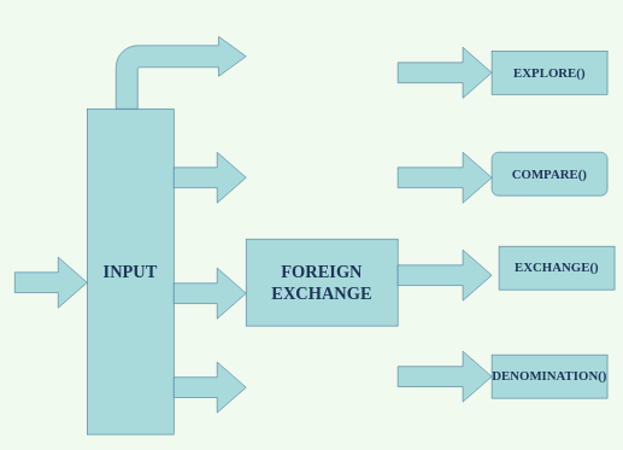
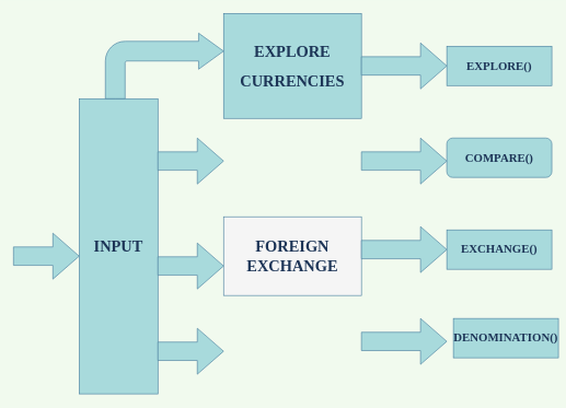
  <mxCell id="0" />
  <mxCell id="1" parent="0" />
  <mxCell id="2" value="&lt;h1&gt;&lt;font face=&quot;Times New Roman&quot;&gt;INPUT&lt;/font&gt;&lt;/h1&gt;" style="rounded=0;whiteSpace=wrap;html=1;fillColor=#A8DADC;strokeColor=#457B9D;fontColor=#1D3557;" vertex="1" parent="1"><mxGeometry x="120" y="150" width="120" height="450" as="geometry" /></mxCell>
- <mxCell id="4" value="&lt;h1&gt;&lt;font face=&quot;Times New Roman&quot;&gt;FOREIGN EXCHANGE&lt;/font&gt;&lt;/h1&gt;" style="rounded=0;whiteSpace=wrap;html=1;fillColor=#A8DADC;strokeColor=#457B9D;fontColor=#1D3557;" vertex="1" parent="1"><mxGeometry x="340" y="330" width="210" height="120" as="geometry" /></mxCell>
+ <mxCell id="3" value="&lt;h1&gt;&lt;font face=&quot;Times New Roman&quot;&gt;EXPLORE&lt;/font&gt;&lt;/h1&gt;&lt;h1&gt;&lt;font face=&quot;Times New Roman&quot;&gt;CURRENCIES&lt;/font&gt;&lt;/h1&gt;" style="rounded=0;whiteSpace=wrap;html=1;fillColor=#A8DADC;strokeColor=#457B9D;fontColor=#1D3557;" vertex="1" parent="1"><mxGeometry x="340" y="20" width="210" height="160" as="geometry" /></mxCell>
+ <mxCell id="4" value="&lt;h1&gt;&lt;font face=&quot;Times New Roman&quot;&gt;FOREIGN EXCHANGE&lt;/font&gt;&lt;/h1&gt;" style="rounded=0;whiteSpace=wrap;html=1;fillColor=#f5f5f5;strokeColor=#457B9D;fontColor=#1D3557;" vertex="1" parent="1"><mxGeometry x="340" y="330" width="210" height="120" as="geometry" /></mxCell>
  <mxCell id="5" value="&lt;h2&gt;&lt;font face=&quot;Times New Roman&quot;&gt;EXPLORE()&lt;/font&gt;&lt;/h2&gt;" style="rounded=0;whiteSpace=wrap;html=1;fillColor=#A8DADC;strokeColor=#457B9D;fontColor=#1D3557;" vertex="1" parent="1"><mxGeometry x="680" y="70" width="160" height="60" as="geometry" /></mxCell>
  <mxCell id="6" value="&lt;h2&gt;&lt;font face=&quot;Times New Roman&quot;&gt;COMPARE()&lt;/font&gt;&lt;/h2&gt;" style="whiteSpace=wrap;html=1;fillColor=#A8DADC;strokeColor=#457B9D;fontColor=#1D3557;rounded=1;" vertex="1" parent="1"><mxGeometry x="680" y="210" width="160" height="60" as="geometry" /></mxCell>
- <mxCell id="7" value="&lt;h2&gt;&lt;font face=&quot;Times New Roman&quot;&gt;EXCHANGE()&lt;/font&gt;&lt;/h2&gt;" style="rounded=0;whiteSpace=wrap;html=1;fillColor=#A8DADC;strokeColor=#457B9D;fontColor=#1D3557;" vertex="1" parent="1"><mxGeometry x="690" y="340" width="160" height="60" as="geometry" /></mxCell>
- <mxCell id="8" value="&lt;h2&gt;&lt;font face=&quot;Times New Roman&quot;&gt;DENOMINATION()&lt;/font&gt;&lt;/h2&gt;" style="rounded=0;whiteSpace=wrap;html=1;fillColor=#A8DADC;strokeColor=#457B9D;fontColor=#1D3557;" vertex="1" parent="1"><mxGeometry x="680" y="490" width="160" height="60" as="geometry" /></mxCell>
+ <mxCell id="7" value="&lt;h2&gt;&lt;font face=&quot;Times New Roman&quot;&gt;EXCHANGE()&lt;/font&gt;&lt;/h2&gt;" style="rounded=0;whiteSpace=wrap;html=1;fillColor=#A8DADC;strokeColor=#457B9D;fontColor=#1D3557;" vertex="1" parent="1"><mxGeometry x="680" y="350" width="160" height="60" as="geometry" /></mxCell>
+ <mxCell id="8" value="&lt;h2&gt;&lt;font face=&quot;Times New Roman&quot;&gt;DENOMINATION()&lt;/font&gt;&lt;/h2&gt;" style="rounded=0;whiteSpace=wrap;html=1;fillColor=#A8DADC;strokeColor=#457B9D;fontColor=#1D3557;" vertex="1" parent="1"><mxGeometry x="690" y="485" width="160" height="60" as="geometry" /></mxCell>
  <mxCell id="9" value="" style="html=1;shadow=0;dashed=0;align=center;verticalAlign=middle;shape=mxgraph.arrows2.arrow;dy=0.6;dx=40;notch=0;fontFamily=Times New Roman;fillColor=#A8DADC;strokeColor=#457B9D;fontColor=#1D3557;" vertex="1" parent="1"><mxGeometry x="20" y="355" width="100" height="70" as="geometry" /></mxCell>
  <mxCell id="10" value="" style="html=1;shadow=0;dashed=0;align=center;verticalAlign=middle;shape=mxgraph.arrows2.bendArrow;dy=15;dx=38;notch=0;arrowHead=55;rounded=1;fontFamily=Times New Roman;fillColor=#A8DADC;strokeColor=#457B9D;fontColor=#1D3557;" vertex="1" parent="1"><mxGeometry x="160" y="50" width="180" height="100" as="geometry" /></mxCell>
  <mxCell id="11" value="" style="html=1;shadow=0;dashed=0;align=center;verticalAlign=middle;shape=mxgraph.arrows2.arrow;dy=0.6;dx=40;notch=0;fontFamily=Times New Roman;fillColor=#A8DADC;strokeColor=#457B9D;fontColor=#1D3557;" vertex="1" parent="1"><mxGeometry x="240" y="210" width="100" height="70" as="geometry" /></mxCell>
  <mxCell id="12" value="" style="html=1;shadow=0;dashed=0;align=center;verticalAlign=middle;shape=mxgraph.arrows2.arrow;dy=0.6;dx=40;notch=0;fontFamily=Times New Roman;fillColor=#A8DADC;strokeColor=#457B9D;fontColor=#1D3557;" vertex="1" parent="1"><mxGeometry x="240" y="370" width="100" height="70" as="geometry" /></mxCell>
  <mxCell id="13" value="" style="html=1;shadow=0;dashed=0;align=center;verticalAlign=middle;shape=mxgraph.arrows2.arrow;dy=0.6;dx=40;notch=0;fontFamily=Times New Roman;fillColor=#A8DADC;strokeColor=#457B9D;fontColor=#1D3557;" vertex="1" parent="1"><mxGeometry x="240" y="500" width="100" height="70" as="geometry" /></mxCell>
  <mxCell id="14" value="" style="html=1;shadow=0;dashed=0;align=center;verticalAlign=middle;shape=mxgraph.arrows2.arrow;dy=0.6;dx=40;notch=0;fontFamily=Times New Roman;fillColor=#A8DADC;strokeColor=#457B9D;fontColor=#1D3557;" vertex="1" parent="1"><mxGeometry x="550" y="65" width="130" height="70" as="geometry" /></mxCell>
  <mxCell id="15" value="" style="html=1;shadow=0;dashed=0;align=center;verticalAlign=middle;shape=mxgraph.arrows2.arrow;dy=0.6;dx=40;notch=0;fontFamily=Times New Roman;fillColor=#A8DADC;strokeColor=#457B9D;fontColor=#1D3557;" vertex="1" parent="1"><mxGeometry x="550" y="210" width="130" height="70" as="geometry" /></mxCell>
  <mxCell id="16" value="" style="html=1;shadow=0;dashed=0;align=center;verticalAlign=middle;shape=mxgraph.arrows2.arrow;dy=0.6;dx=40;notch=0;fontFamily=Times New Roman;fillColor=#A8DADC;strokeColor=#457B9D;fontColor=#1D3557;" vertex="1" parent="1"><mxGeometry x="550" y="345" width="130" height="70" as="geometry" /></mxCell>
  <mxCell id="17" value="" style="html=1;shadow=0;dashed=0;align=center;verticalAlign=middle;shape=mxgraph.arrows2.arrow;dy=0.6;dx=40;notch=0;fontFamily=Times New Roman;fillColor=#A8DADC;strokeColor=#457B9D;fontColor=#1D3557;" vertex="1" parent="1"><mxGeometry x="550" y="485" width="130" height="70" as="geometry" /></mxCell>
